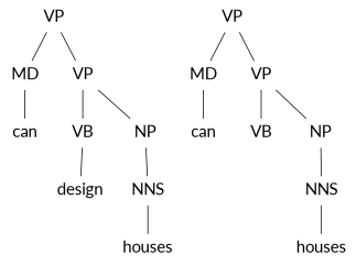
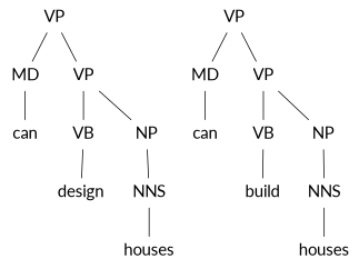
  graph {
    splines=false
    fontname=Lato
    node [fontsize=20 shape=plaintext fontname=Lato]
    edge [fontname=Lato]
    n1 [label=VP]
    n2 [label=MD]
    n3 [label=VP]
    n4 [label=can]
    n5 [label=VB]
    n6 [label=NP]
    n7 [label=design]
    n8 [label=NNS]
    n9 [label=houses]
    n10 [label=VP]
    n11 [label=MD]
    n12 [label=VP]
    n13 [label=can]
    n14 [label=VB]
    n15 [label=NP]
+   n16 [label=build]
    n17 [label=NNS]
    n18 [label=houses]
    n1 -- n2
    n1 -- n3
    n2 -- n4
    n3 -- n5
    n3 -- n6
    n5 -- n7
    n6 -- n8
    n8 -- n9
    n10 -- n11
    n10 -- n12
    n11 -- n13
    n12 -- n14
    n12 -- n15
+   n14 -- n16
    n15 -- n17
    n17 -- n18
  }
